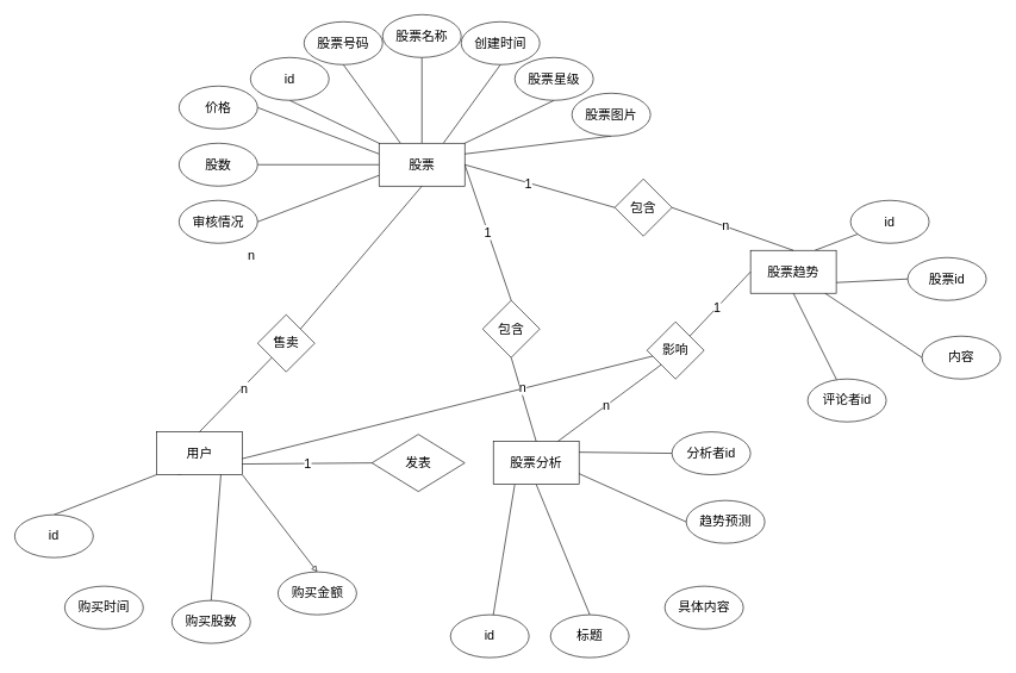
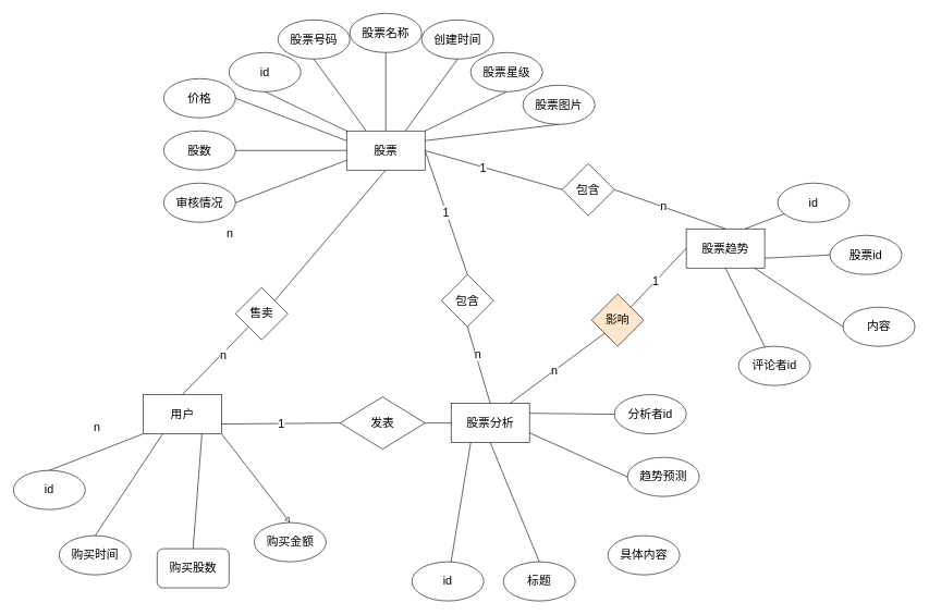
  <mxCell id="0" />
  <mxCell id="1" parent="0" />
  <mxCell id="2" style="rounded=0;orthogonalLoop=1;jettySize=auto;html=1;exitX=1;exitY=0.5;exitDx=0;exitDy=0;entryX=0.5;entryY=0;entryDx=0;entryDy=0;fontSize=18;endArrow=none;endFill=0;" edge="1" parent="1" target="24"><mxGeometry relative="1" as="geometry"><mxPoint x="650" y="230" as="sourcePoint" /></mxGeometry></mxCell>
  <mxCell id="3" value="1" style="edgeLabel;html=1;align=center;verticalAlign=middle;resizable=0;points=[];fontSize=18;" vertex="1" connectable="0" parent="2"><mxGeometry x="-0.002" y="-1" relative="1" as="geometry"><mxPoint as="offset" /></mxGeometry></mxCell>
  <mxCell id="4" style="rounded=0;orthogonalLoop=1;jettySize=auto;html=1;exitX=0.5;exitY=1;exitDx=0;exitDy=0;entryX=1;entryY=0;entryDx=0;entryDy=0;fontSize=18;endArrow=none;endFill=0;" edge="1" parent="1" target="20"><mxGeometry relative="1" as="geometry"><mxPoint x="590" y="260" as="sourcePoint" /></mxGeometry></mxCell>
  <mxCell id="5" value="n" style="edgeLabel;html=1;align=center;verticalAlign=middle;resizable=0;points=[];fontSize=18;" vertex="1" connectable="0" parent="4"><mxGeometry x="0.002" y="-4" relative="1" as="geometry"><mxPoint x="-151" y="-1" as="offset" /></mxGeometry></mxCell>
  <mxCell id="6" style="rounded=0;orthogonalLoop=1;jettySize=auto;html=1;exitX=1;exitY=0.5;exitDx=0;exitDy=0;entryX=0;entryY=0.5;entryDx=0;entryDy=0;fontSize=18;endArrow=none;endFill=0;" edge="1" parent="1" source="42" target="21"><mxGeometry relative="1" as="geometry"><mxPoint x="560" y="260" as="sourcePoint" /></mxGeometry></mxCell>
  <mxCell id="7" value="1" style="edgeLabel;html=1;align=center;verticalAlign=middle;resizable=0;points=[];fontSize=18;" vertex="1" connectable="0" parent="6"><mxGeometry x="-0.156" y="-1" relative="1" as="geometry"><mxPoint as="offset" /></mxGeometry></mxCell>
  <mxCell id="8" style="rounded=0;orthogonalLoop=1;jettySize=auto;html=1;exitX=0.25;exitY=1;exitDx=0;exitDy=0;endArrow=none;endFill=0;fontSize=18;" edge="1" parent="1" source="13" target="28"><mxGeometry relative="1" as="geometry" /></mxCell>
  <mxCell id="9" style="rounded=0;orthogonalLoop=1;jettySize=auto;html=1;exitX=0.5;exitY=1;exitDx=0;exitDy=0;entryX=0.5;entryY=0;entryDx=0;entryDy=0;endArrow=none;endFill=0;fontSize=18;" edge="1" parent="1" source="13" target="25"><mxGeometry relative="1" as="geometry" /></mxCell>
  <mxCell id="10" style="rounded=0;orthogonalLoop=1;jettySize=auto;html=1;exitX=1;exitY=0.25;exitDx=0;exitDy=0;entryX=0;entryY=0.5;entryDx=0;entryDy=0;endArrow=none;endFill=0;fontSize=18;" edge="1" parent="1" source="13" target="29"><mxGeometry relative="1" as="geometry" /></mxCell>
  <mxCell id="11" style="rounded=0;orthogonalLoop=1;jettySize=auto;html=1;exitX=0.75;exitY=0;exitDx=0;exitDy=0;entryX=0;entryY=1;entryDx=0;entryDy=0;fontSize=18;endArrow=none;endFill=0;" edge="1" parent="1" source="13" target="71"><mxGeometry relative="1" as="geometry"><mxPoint x="860" y="500" as="targetPoint" /></mxGeometry></mxCell>
  <mxCell id="12" value="n" style="edgeLabel;html=1;align=center;verticalAlign=middle;resizable=0;points=[];fontSize=18;" vertex="1" connectable="0" parent="11"><mxGeometry x="-0.06" y="1" relative="1" as="geometry"><mxPoint as="offset" /></mxGeometry></mxCell>
  <mxCell id="13" value="股票分析" style="rounded=0;whiteSpace=wrap;html=1;fontStyle=0;fontSize=18;" vertex="1" parent="1"><mxGeometry x="690" y="617.47" width="120" height="60" as="geometry" /></mxCell>
  <mxCell id="14" style="rounded=0;orthogonalLoop=1;jettySize=auto;html=1;exitX=0;exitY=1;exitDx=0;exitDy=0;entryX=0.5;entryY=0;entryDx=0;entryDy=0;endArrow=none;endFill=0;fontSize=18;" edge="1" parent="1" source="17" target="27"><mxGeometry relative="1" as="geometry" /></mxCell>
- <mxCell id="15" style="rounded=0;orthogonalLoop=1;jettySize=auto;html=1;exitX=0.25;exitY=1;exitDx=0;exitDy=0;endArrow=none;endFill=0;fontSize=18;" edge="1" parent="1" source="17" target="71"><mxGeometry relative="1" as="geometry" /></mxCell>
+ <mxCell id="15" style="rounded=0;orthogonalLoop=1;jettySize=auto;html=1;exitX=0.25;exitY=1;exitDx=0;exitDy=0;entryX=0.5;entryY=0;entryDx=0;entryDy=0;endArrow=none;endFill=0;fontSize=18;" edge="1" parent="1" source="17" target="26"><mxGeometry relative="1" as="geometry" /></mxCell>
  <mxCell id="16" style="rounded=0;orthogonalLoop=1;jettySize=auto;html=1;exitX=1;exitY=1;exitDx=0;exitDy=0;entryX=0.5;entryY=0;entryDx=0;entryDy=0;endArrow=block;endFill=0;fontSize=18;" edge="1" parent="1" source="17" target="30"><mxGeometry relative="1" as="geometry" /></mxCell>
  <mxCell id="17" value="用户" style="rounded=0;whiteSpace=wrap;html=1;fontStyle=0;fontSize=18;" vertex="1" parent="1"><mxGeometry x="218.58" y="604" width="120" height="60" as="geometry" /></mxCell>
  <mxCell id="18" style="rounded=0;orthogonalLoop=1;jettySize=auto;html=1;exitX=0;exitY=1;exitDx=0;exitDy=0;entryX=0.5;entryY=0;entryDx=0;entryDy=0;fontSize=18;endArrow=none;endFill=0;" edge="1" parent="1" source="20" target="17"><mxGeometry relative="1" as="geometry" /></mxCell>
  <mxCell id="19" value="n" style="edgeLabel;html=1;align=center;verticalAlign=middle;resizable=0;points=[];fontSize=18;" vertex="1" connectable="0" parent="18"><mxGeometry x="-0.192" y="2" relative="1" as="geometry"><mxPoint as="offset" /></mxGeometry></mxCell>
  <mxCell id="20" value="售卖" style="rhombus;whiteSpace=wrap;html=1;fontSize=18;" vertex="1" parent="1"><mxGeometry x="360" y="440" width="80" height="80" as="geometry" /></mxCell>
  <mxCell id="21" value="包含" style="rhombus;whiteSpace=wrap;html=1;fontSize=18;" vertex="1" parent="1"><mxGeometry x="860" y="250" width="80" height="80" as="geometry" /></mxCell>
  <mxCell id="22" style="rounded=0;orthogonalLoop=1;jettySize=auto;html=1;exitX=0.5;exitY=1;exitDx=0;exitDy=0;entryX=0.5;entryY=0;entryDx=0;entryDy=0;fontSize=18;endArrow=none;endFill=0;" edge="1" parent="1" source="24" target="13"><mxGeometry relative="1" as="geometry"><mxPoint x="740" y="607.47" as="targetPoint" /></mxGeometry></mxCell>
  <mxCell id="23" value="n" style="edgeLabel;html=1;align=center;verticalAlign=middle;resizable=0;points=[];fontSize=18;" vertex="1" connectable="0" parent="22"><mxGeometry x="-0.29" y="3" relative="1" as="geometry"><mxPoint as="offset" /></mxGeometry></mxCell>
  <mxCell id="24" value="包含" style="rhombus;whiteSpace=wrap;html=1;fontSize=18;" vertex="1" parent="1"><mxGeometry x="675" y="420" width="80" height="80" as="geometry" /></mxCell>
  <mxCell id="25" value="标题" style="ellipse;whiteSpace=wrap;html=1;fontStyle=0;fontSize=18;" vertex="1" parent="1"><mxGeometry x="770" y="860" width="110" height="60" as="geometry" /></mxCell>
  <mxCell id="26" value="购买时间" style="ellipse;whiteSpace=wrap;html=1;fontStyle=0;fontSize=18;" vertex="1" parent="1"><mxGeometry x="90" y="820" width="110" height="60" as="geometry" /></mxCell>
  <mxCell id="27" value="id" style="ellipse;whiteSpace=wrap;html=1;fontStyle=0;fontSize=18;" vertex="1" parent="1"><mxGeometry x="20" y="720" width="110" height="60" as="geometry" /></mxCell>
  <mxCell id="28" value="id" style="ellipse;whiteSpace=wrap;html=1;fontStyle=0;fontSize=18;" vertex="1" parent="1"><mxGeometry x="630" y="860" width="110" height="60" as="geometry" /></mxCell>
  <mxCell id="29" value="分析者id" style="ellipse;whiteSpace=wrap;html=1;fontStyle=0;fontSize=18;" vertex="1" parent="1"><mxGeometry x="940" y="604" width="110" height="60" as="geometry" /></mxCell>
  <mxCell id="30" value="购买金额" style="ellipse;whiteSpace=wrap;html=1;fontStyle=0;fontSize=18;" vertex="1" parent="1"><mxGeometry x="388.58" y="800" width="110" height="60" as="geometry" /></mxCell>
- <mxCell id="31" value="购买股数" style="ellipse;whiteSpace=wrap;html=1;fontStyle=0;fontSize=18;" vertex="1" parent="1"><mxGeometry x="240" y="840" width="110" height="60" as="geometry" /></mxCell>
+ <mxCell id="31" value="购买股数" style="whiteSpace=wrap;html=1;fontStyle=0;fontSize=18;rounded=1;" vertex="1" parent="1"><mxGeometry x="240" y="840" width="110" height="60" as="geometry" /></mxCell>
  <mxCell id="32" style="rounded=0;orthogonalLoop=1;jettySize=auto;html=1;exitX=0.75;exitY=1;exitDx=0;exitDy=0;entryX=0.5;entryY=0;entryDx=0;entryDy=0;endArrow=none;endFill=0;fontSize=18;" edge="1" parent="1" source="17" target="31"><mxGeometry relative="1" as="geometry"><mxPoint x="228.58" y="806.02" as="sourcePoint" /><mxPoint x="203.58" y="956.02" as="targetPoint" /></mxGeometry></mxCell>
  <mxCell id="33" value="具体内容" style="ellipse;whiteSpace=wrap;html=1;fontStyle=0;fontSize=18;" vertex="1" parent="1"><mxGeometry x="930" y="820" width="110" height="60" as="geometry" /></mxCell>
  <mxCell id="34" style="rounded=0;orthogonalLoop=1;jettySize=auto;html=1;exitX=0.25;exitY=0;exitDx=0;exitDy=0;entryX=0.5;entryY=1;entryDx=0;entryDy=0;fontStyle=0;fontSize=18;endArrow=none;endFill=0;" edge="1" parent="1" source="42" target="44"><mxGeometry relative="1" as="geometry" /></mxCell>
  <mxCell id="35" style="rounded=0;orthogonalLoop=1;jettySize=auto;html=1;exitX=0.5;exitY=0;exitDx=0;exitDy=0;entryX=0.5;entryY=1;entryDx=0;entryDy=0;fontStyle=0;fontSize=18;endArrow=none;endFill=0;" edge="1" parent="1" source="42" target="45"><mxGeometry relative="1" as="geometry" /></mxCell>
  <mxCell id="36" style="rounded=0;orthogonalLoop=1;jettySize=auto;html=1;exitX=0.75;exitY=0;exitDx=0;exitDy=0;entryX=0.5;entryY=1;entryDx=0;entryDy=0;endArrow=none;endFill=0;fontSize=18;" edge="1" parent="1" source="42" target="46"><mxGeometry relative="1" as="geometry" /></mxCell>
  <mxCell id="37" style="rounded=0;orthogonalLoop=1;jettySize=auto;html=1;exitX=1;exitY=0;exitDx=0;exitDy=0;entryX=0.5;entryY=1;entryDx=0;entryDy=0;endArrow=none;endFill=0;fontSize=18;" edge="1" parent="1" source="42" target="47"><mxGeometry relative="1" as="geometry" /></mxCell>
  <mxCell id="38" style="rounded=0;orthogonalLoop=1;jettySize=auto;html=1;exitX=0;exitY=0;exitDx=0;exitDy=0;entryX=0.5;entryY=1;entryDx=0;entryDy=0;endArrow=none;endFill=0;fontSize=18;" edge="1" parent="1" source="42" target="43"><mxGeometry relative="1" as="geometry" /></mxCell>
  <mxCell id="39" style="rounded=0;orthogonalLoop=1;jettySize=auto;html=1;exitX=0;exitY=0.25;exitDx=0;exitDy=0;entryX=1;entryY=0.5;entryDx=0;entryDy=0;endArrow=none;endFill=0;fontSize=18;" edge="1" parent="1" source="42" target="50"><mxGeometry relative="1" as="geometry" /></mxCell>
  <mxCell id="40" style="rounded=0;orthogonalLoop=1;jettySize=auto;html=1;exitX=0;exitY=0.5;exitDx=0;exitDy=0;entryX=1;entryY=0.5;entryDx=0;entryDy=0;endArrow=none;endFill=0;fontSize=18;" edge="1" parent="1" source="42" target="48"><mxGeometry relative="1" as="geometry" /></mxCell>
  <mxCell id="41" style="rounded=0;orthogonalLoop=1;jettySize=auto;html=1;exitX=0;exitY=0.75;exitDx=0;exitDy=0;entryX=1;entryY=0.5;entryDx=0;entryDy=0;endArrow=none;endFill=0;fontSize=18;" edge="1" parent="1" source="42" target="49"><mxGeometry relative="1" as="geometry" /></mxCell>
  <mxCell id="42" value="股票" style="rounded=0;whiteSpace=wrap;html=1;fontStyle=0;fontSize=18;" vertex="1" parent="1"><mxGeometry x="530" y="200" width="120" height="60" as="geometry" /></mxCell>
  <mxCell id="43" value="id" style="ellipse;whiteSpace=wrap;html=1;fontStyle=0;fontSize=18;" vertex="1" parent="1"><mxGeometry x="350" y="80" width="110" height="60" as="geometry" /></mxCell>
  <mxCell id="44" value="股票号码" style="ellipse;whiteSpace=wrap;html=1;fontStyle=0;fontSize=18;" vertex="1" parent="1"><mxGeometry x="425" y="30" width="110" height="60" as="geometry" /></mxCell>
  <mxCell id="45" value="股票名称" style="ellipse;whiteSpace=wrap;html=1;fontStyle=0;fontSize=18;" vertex="1" parent="1"><mxGeometry x="535" y="20" width="110" height="60" as="geometry" /></mxCell>
  <mxCell id="46" value="创建时间" style="ellipse;whiteSpace=wrap;html=1;fontStyle=0;fontSize=18;" vertex="1" parent="1"><mxGeometry x="645" y="30" width="110" height="60" as="geometry" /></mxCell>
  <mxCell id="47" value="股票星级" style="ellipse;whiteSpace=wrap;html=1;fontStyle=0;fontSize=18;" vertex="1" parent="1"><mxGeometry x="720" y="80" width="110" height="60" as="geometry" /></mxCell>
  <mxCell id="48" value="股数" style="ellipse;whiteSpace=wrap;html=1;fontStyle=0;fontSize=18;" vertex="1" parent="1"><mxGeometry x="250" y="200" width="110" height="60" as="geometry" /></mxCell>
  <mxCell id="49" value="审核情况" style="ellipse;whiteSpace=wrap;html=1;fontStyle=0;fontSize=18;" vertex="1" parent="1"><mxGeometry x="250" y="280" width="110" height="60" as="geometry" /></mxCell>
  <mxCell id="50" value="价格" style="ellipse;whiteSpace=wrap;html=1;fontStyle=0;fontSize=18;" vertex="1" parent="1"><mxGeometry x="250" y="120" width="110" height="60" as="geometry" /></mxCell>
  <mxCell id="51" style="rounded=0;orthogonalLoop=1;jettySize=auto;html=1;exitX=1;exitY=0.25;exitDx=0;exitDy=0;entryX=0.5;entryY=1;entryDx=0;entryDy=0;endArrow=none;endFill=0;fontSize=18;" edge="1" parent="1" target="52" source="42"><mxGeometry relative="1" as="geometry"><mxPoint x="660" y="210" as="sourcePoint" /></mxGeometry></mxCell>
  <mxCell id="52" value="股票图片" style="ellipse;whiteSpace=wrap;html=1;fontStyle=0;fontSize=18;" vertex="1" parent="1"><mxGeometry x="800" y="130" width="110" height="60" as="geometry" /></mxCell>
  <mxCell id="53" style="rounded=0;orthogonalLoop=1;jettySize=auto;html=1;exitX=0.75;exitY=0;exitDx=0;exitDy=0;endArrow=none;endFill=0;fontSize=18;" edge="1" parent="1" source="57" target="62"><mxGeometry relative="1" as="geometry" /></mxCell>
  <mxCell id="54" style="rounded=0;orthogonalLoop=1;jettySize=auto;html=1;exitX=1;exitY=0.75;exitDx=0;exitDy=0;entryX=0;entryY=0.5;entryDx=0;entryDy=0;endArrow=none;endFill=0;fontSize=18;" edge="1" parent="1" source="57" target="60"><mxGeometry relative="1" as="geometry" /></mxCell>
  <mxCell id="55" style="rounded=0;orthogonalLoop=1;jettySize=auto;html=1;exitX=0.865;exitY=0.994;exitDx=0;exitDy=0;entryX=0;entryY=0.5;entryDx=0;entryDy=0;endArrow=none;endFill=0;exitPerimeter=0;fontSize=18;" edge="1" parent="1" source="57" target="61"><mxGeometry relative="1" as="geometry" /></mxCell>
  <mxCell id="56" style="rounded=0;orthogonalLoop=1;jettySize=auto;html=1;exitX=0.5;exitY=1;exitDx=0;exitDy=0;endArrow=none;endFill=0;fontSize=18;" edge="1" parent="1" source="57" target="63"><mxGeometry relative="1" as="geometry" /></mxCell>
  <mxCell id="57" value="股票趋势" style="rounded=0;whiteSpace=wrap;html=1;fontStyle=0;fontSize=18;" vertex="1" parent="1"><mxGeometry x="1050" y="350" width="120" height="60" as="geometry" /></mxCell>
  <mxCell id="58" style="rounded=0;orthogonalLoop=1;jettySize=auto;html=1;exitX=1;exitY=0.5;exitDx=0;exitDy=0;entryX=0.5;entryY=0;entryDx=0;entryDy=0;fontSize=18;endArrow=none;endFill=0;" edge="1" parent="1" target="57" source="21"><mxGeometry relative="1" as="geometry"><mxPoint x="1850" y="160" as="sourcePoint" /></mxGeometry></mxCell>
  <mxCell id="59" value="n" style="edgeLabel;html=1;align=center;verticalAlign=middle;resizable=0;points=[];fontSize=18;" vertex="1" connectable="0" parent="58"><mxGeometry x="-0.133" y="2" relative="1" as="geometry"><mxPoint as="offset" /></mxGeometry></mxCell>
  <mxCell id="60" value="股票id" style="ellipse;whiteSpace=wrap;html=1;fontStyle=0;fontSize=18;" vertex="1" parent="1"><mxGeometry x="1270" y="360" width="110" height="60" as="geometry" /></mxCell>
  <mxCell id="61" value="内容" style="ellipse;whiteSpace=wrap;html=1;fontStyle=0;fontSize=18;" vertex="1" parent="1"><mxGeometry x="1290" y="470" width="110" height="60" as="geometry" /></mxCell>
  <mxCell id="62" value="id" style="ellipse;whiteSpace=wrap;html=1;fontStyle=0;fontSize=18;" vertex="1" parent="1"><mxGeometry x="1190" y="280" width="110" height="60" as="geometry" /></mxCell>
  <mxCell id="63" value="评论者id" style="ellipse;whiteSpace=wrap;html=1;fontStyle=0;fontSize=18;" vertex="1" parent="1"><mxGeometry x="1130" y="530" width="110" height="60" as="geometry" /></mxCell>
+ <mxCell id="64" style="rounded=0;orthogonalLoop=1;jettySize=auto;html=1;exitX=1;exitY=0.5;exitDx=0;exitDy=0;entryX=0;entryY=0.5;entryDx=0;entryDy=0;fontSize=18;endArrow=none;endFill=0;" edge="1" parent="1" source="66" target="13"><mxGeometry relative="1" as="geometry" /></mxCell>
+ <mxCell id="65" value="n" style="edgeLabel;html=1;align=center;verticalAlign=middle;resizable=0;points=[];fontSize=18;" vertex="1" connectable="0" parent="64"><mxGeometry x="-0.049" relative="1" as="geometry"><mxPoint x="-522" y="6" as="offset" /></mxGeometry></mxCell>
  <mxCell id="66" value="发表" style="rhombus;whiteSpace=wrap;html=1;fontSize=18;" vertex="1" parent="1"><mxGeometry x="520" y="607.47" width="130" height="80" as="geometry" /></mxCell>
  <mxCell id="67" style="rounded=0;orthogonalLoop=1;jettySize=auto;html=1;exitX=1;exitY=0.75;exitDx=0;exitDy=0;entryX=0;entryY=0.5;entryDx=0;entryDy=0;endArrow=none;endFill=0;fontSize=18;" edge="1" parent="1" source="17" target="66"><mxGeometry relative="1" as="geometry" /></mxCell>
  <mxCell id="68" value="1" style="edgeLabel;html=1;align=center;verticalAlign=middle;resizable=0;points=[];fontSize=18;" vertex="1" connectable="0" parent="67"><mxGeometry x="0.006" relative="1" as="geometry"><mxPoint as="offset" /></mxGeometry></mxCell>
  <mxCell id="69" style="rounded=0;orthogonalLoop=1;jettySize=auto;html=1;exitX=1;exitY=0;exitDx=0;exitDy=0;entryX=0;entryY=0.5;entryDx=0;entryDy=0;fontSize=18;endArrow=none;endFill=0;" edge="1" parent="1" source="71" target="57"><mxGeometry relative="1" as="geometry" /></mxCell>
  <mxCell id="70" value="1" style="edgeLabel;html=1;align=center;verticalAlign=middle;resizable=0;points=[];fontSize=18;" vertex="1" connectable="0" parent="69"><mxGeometry x="-0.134" relative="1" as="geometry"><mxPoint as="offset" /></mxGeometry></mxCell>
- <mxCell id="71" value="影响" style="rhombus;whiteSpace=wrap;html=1;fontSize=18;" vertex="1" parent="1"><mxGeometry x="905" y="450" width="80" height="80" as="geometry" /></mxCell>
+ <mxCell id="71" value="影响" style="rhombus;whiteSpace=wrap;html=1;fontSize=18;fillColor=#ffe6cc;" vertex="1" parent="1"><mxGeometry x="905" y="450" width="80" height="80" as="geometry" /></mxCell>
  <mxCell id="72" style="rounded=0;orthogonalLoop=1;jettySize=auto;html=1;exitX=1;exitY=0.75;exitDx=0;exitDy=0;entryX=0;entryY=0.5;entryDx=0;entryDy=0;endArrow=none;endFill=0;fontSize=18;" edge="1" parent="1" target="73" source="13"><mxGeometry relative="1" as="geometry"><mxPoint x="830" y="728" as="sourcePoint" /></mxGeometry></mxCell>
  <mxCell id="73" value="趋势预测" style="ellipse;whiteSpace=wrap;html=1;fontStyle=0;fontSize=18;" vertex="1" parent="1"><mxGeometry x="960" y="700" width="110" height="60" as="geometry" /></mxCell>
